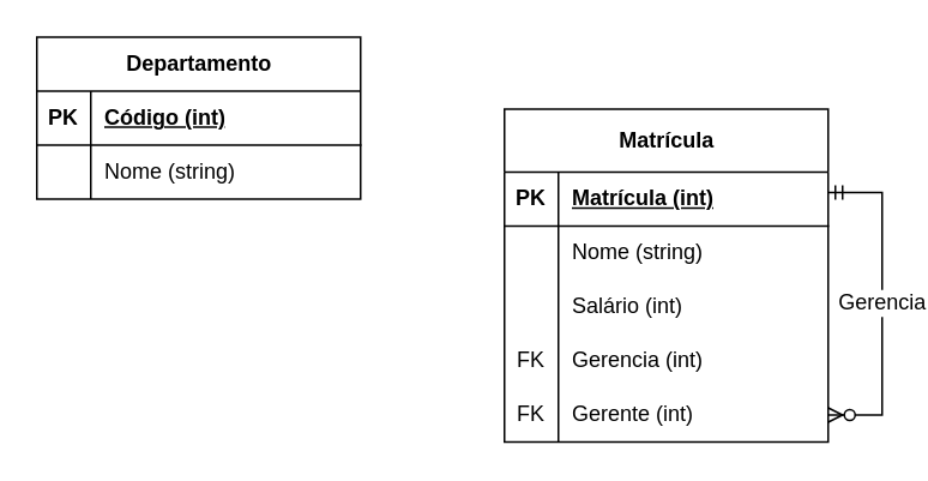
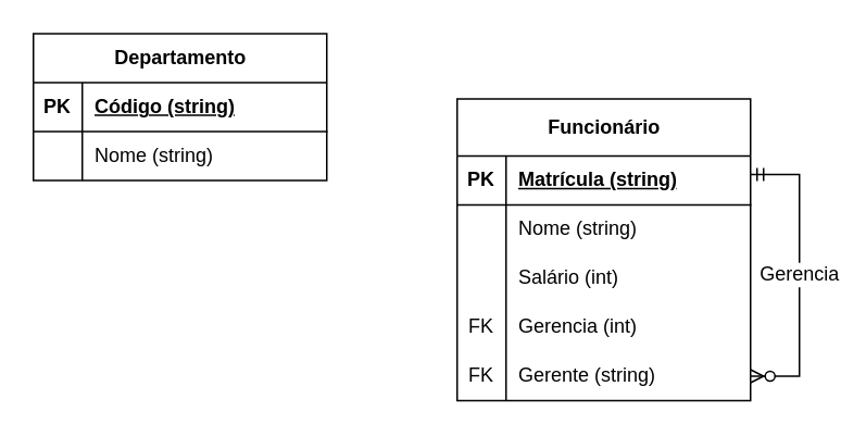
  <mxCell id="0" />
  <mxCell id="1" parent="0" />
  <mxCell id="2" value="Departamento" style="shape=table;startSize=30;container=1;collapsible=1;childLayout=tableLayout;fixedRows=1;rowLines=0;fontStyle=1;align=center;resizeLast=1;html=1;" parent="1" vertex="1"><mxGeometry x="20" y="20" width="180" height="90" as="geometry" /></mxCell>
  <mxCell id="3" value="" style="shape=tableRow;horizontal=0;startSize=0;swimlaneHead=0;swimlaneBody=0;fillColor=none;collapsible=0;dropTarget=0;points=[[0,0.5],[1,0.5]];portConstraint=eastwest;top=0;left=0;right=0;bottom=1;" parent="2" vertex="1"><mxGeometry y="30" width="180" height="30" as="geometry" /></mxCell>
  <mxCell id="4" value="PK" style="shape=partialRectangle;connectable=0;fillColor=none;top=0;left=0;bottom=0;right=0;fontStyle=1;overflow=hidden;whiteSpace=wrap;html=1;" parent="3" vertex="1"><mxGeometry width="30" height="30" as="geometry"><mxRectangle width="30" height="30" as="alternateBounds" /></mxGeometry></mxCell>
- <mxCell id="5" value="Código (int)" style="shape=partialRectangle;connectable=0;fillColor=none;top=0;left=0;bottom=0;right=0;align=left;spacingLeft=6;fontStyle=5;overflow=hidden;whiteSpace=wrap;html=1;" parent="3" vertex="1"><mxGeometry x="30" width="150" height="30" as="geometry"><mxRectangle width="150" height="30" as="alternateBounds" /></mxGeometry></mxCell>
+ <mxCell id="5" value="Código (string)" style="shape=partialRectangle;connectable=0;fillColor=none;top=0;left=0;bottom=0;right=0;align=left;spacingLeft=6;fontStyle=5;overflow=hidden;whiteSpace=wrap;html=1;" parent="3" vertex="1"><mxGeometry x="30" width="150" height="30" as="geometry"><mxRectangle width="150" height="30" as="alternateBounds" /></mxGeometry></mxCell>
  <mxCell id="6" value="" style="shape=tableRow;horizontal=0;startSize=0;swimlaneHead=0;swimlaneBody=0;fillColor=none;collapsible=0;dropTarget=0;points=[[0,0.5],[1,0.5]];portConstraint=eastwest;top=0;left=0;right=0;bottom=0;" parent="2" vertex="1"><mxGeometry y="60" width="180" height="30" as="geometry" /></mxCell>
  <mxCell id="7" value="" style="shape=partialRectangle;connectable=0;fillColor=none;top=0;left=0;bottom=0;right=0;editable=1;overflow=hidden;whiteSpace=wrap;html=1;" parent="6" vertex="1"><mxGeometry width="30" height="30" as="geometry"><mxRectangle width="30" height="30" as="alternateBounds" /></mxGeometry></mxCell>
  <mxCell id="8" value="Nome (string)" style="shape=partialRectangle;connectable=0;fillColor=none;top=0;left=0;bottom=0;right=0;align=left;spacingLeft=6;overflow=hidden;whiteSpace=wrap;html=1;" parent="6" vertex="1"><mxGeometry x="30" width="150" height="30" as="geometry"><mxRectangle width="150" height="30" as="alternateBounds" /></mxGeometry></mxCell>
- <mxCell id="9" value="Matrícula" style="shape=table;startSize=35;container=1;collapsible=1;childLayout=tableLayout;fixedRows=1;rowLines=0;fontStyle=1;align=center;resizeLast=1;html=1;" parent="1" vertex="1"><mxGeometry x="280" y="60" width="180" height="185" as="geometry"><mxRectangle x="360" y="200" width="110" height="35" as="alternateBounds" /></mxGeometry></mxCell>
+ <mxCell id="9" value="Funcionário" style="shape=table;startSize=35;container=1;collapsible=1;childLayout=tableLayout;fixedRows=1;rowLines=0;fontStyle=1;align=center;resizeLast=1;html=1;" parent="1" vertex="1"><mxGeometry x="280" y="60" width="180" height="185" as="geometry"><mxRectangle x="360" y="200" width="110" height="35" as="alternateBounds" /></mxGeometry></mxCell>
  <mxCell id="10" value="" style="shape=tableRow;horizontal=0;startSize=0;swimlaneHead=0;swimlaneBody=0;fillColor=none;collapsible=0;dropTarget=0;points=[[0,0.5],[1,0.5]];portConstraint=eastwest;top=0;left=0;right=0;bottom=1;" parent="9" vertex="1"><mxGeometry y="35" width="180" height="30" as="geometry" /></mxCell>
  <mxCell id="11" value="PK" style="shape=partialRectangle;connectable=0;fillColor=none;top=0;left=0;bottom=0;right=0;fontStyle=1;overflow=hidden;whiteSpace=wrap;html=1;" parent="10" vertex="1"><mxGeometry width="30" height="30" as="geometry"><mxRectangle width="30" height="30" as="alternateBounds" /></mxGeometry></mxCell>
- <mxCell id="12" value="Matrícula (int)" style="shape=partialRectangle;connectable=0;fillColor=none;top=0;left=0;bottom=0;right=0;align=left;spacingLeft=6;fontStyle=5;overflow=hidden;whiteSpace=wrap;html=1;" parent="10" vertex="1"><mxGeometry x="30" width="150" height="30" as="geometry"><mxRectangle width="150" height="30" as="alternateBounds" /></mxGeometry></mxCell>
+ <mxCell id="12" value="Matrícula (string)" style="shape=partialRectangle;connectable=0;fillColor=none;top=0;left=0;bottom=0;right=0;align=left;spacingLeft=6;fontStyle=5;overflow=hidden;whiteSpace=wrap;html=1;" parent="10" vertex="1"><mxGeometry x="30" width="150" height="30" as="geometry"><mxRectangle width="150" height="30" as="alternateBounds" /></mxGeometry></mxCell>
  <mxCell id="13" value="" style="shape=tableRow;horizontal=0;startSize=0;swimlaneHead=0;swimlaneBody=0;fillColor=none;collapsible=0;dropTarget=0;points=[[0,0.5],[1,0.5]];portConstraint=eastwest;top=0;left=0;right=0;bottom=0;" parent="9" vertex="1"><mxGeometry y="65" width="180" height="30" as="geometry" /></mxCell>
  <mxCell id="14" value="" style="shape=partialRectangle;connectable=0;fillColor=none;top=0;left=0;bottom=0;right=0;editable=1;overflow=hidden;whiteSpace=wrap;html=1;" parent="13" vertex="1"><mxGeometry width="30" height="30" as="geometry"><mxRectangle width="30" height="30" as="alternateBounds" /></mxGeometry></mxCell>
  <mxCell id="15" value="Nome (string)" style="shape=partialRectangle;connectable=0;fillColor=none;top=0;left=0;bottom=0;right=0;align=left;spacingLeft=6;overflow=hidden;whiteSpace=wrap;html=1;" parent="13" vertex="1"><mxGeometry x="30" width="150" height="30" as="geometry"><mxRectangle width="150" height="30" as="alternateBounds" /></mxGeometry></mxCell>
  <mxCell id="16" value="" style="shape=tableRow;horizontal=0;startSize=0;swimlaneHead=0;swimlaneBody=0;fillColor=none;collapsible=0;dropTarget=0;points=[[0,0.5],[1,0.5]];portConstraint=eastwest;top=0;left=0;right=0;bottom=0;" parent="9" vertex="1"><mxGeometry y="95" width="180" height="30" as="geometry" /></mxCell>
  <mxCell id="17" value="" style="shape=partialRectangle;connectable=0;fillColor=none;top=0;left=0;bottom=0;right=0;editable=1;overflow=hidden;whiteSpace=wrap;html=1;" parent="16" vertex="1"><mxGeometry width="30" height="30" as="geometry"><mxRectangle width="30" height="30" as="alternateBounds" /></mxGeometry></mxCell>
  <mxCell id="18" value="Salário (int)" style="shape=partialRectangle;connectable=0;fillColor=none;top=0;left=0;bottom=0;right=0;align=left;spacingLeft=6;overflow=hidden;whiteSpace=wrap;html=1;" parent="16" vertex="1"><mxGeometry x="30" width="150" height="30" as="geometry"><mxRectangle width="150" height="30" as="alternateBounds" /></mxGeometry></mxCell>
  <mxCell id="19" value="" style="shape=tableRow;horizontal=0;startSize=0;swimlaneHead=0;swimlaneBody=0;fillColor=none;collapsible=0;dropTarget=0;points=[[0,0.5],[1,0.5]];portConstraint=eastwest;top=0;left=0;right=0;bottom=0;" vertex="1" parent="9"><mxGeometry y="125" width="180" height="30" as="geometry" /></mxCell>
  <mxCell id="20" value="FK" style="shape=partialRectangle;connectable=0;fillColor=none;top=0;left=0;bottom=0;right=0;fontStyle=0;overflow=hidden;whiteSpace=wrap;html=1;" vertex="1" parent="19"><mxGeometry width="30" height="30" as="geometry"><mxRectangle width="30" height="30" as="alternateBounds" /></mxGeometry></mxCell>
  <mxCell id="21" value="Gerencia (int)" style="shape=partialRectangle;connectable=0;fillColor=none;top=0;left=0;bottom=0;right=0;align=left;spacingLeft=6;fontStyle=0;overflow=hidden;whiteSpace=wrap;html=1;" vertex="1" parent="19"><mxGeometry x="30" width="150" height="30" as="geometry"><mxRectangle width="150" height="30" as="alternateBounds" /></mxGeometry></mxCell>
  <mxCell id="22" value="" style="shape=tableRow;horizontal=0;startSize=0;swimlaneHead=0;swimlaneBody=0;fillColor=none;collapsible=0;dropTarget=0;points=[[0,0.5],[1,0.5]];portConstraint=eastwest;top=0;left=0;right=0;bottom=0;" vertex="1" parent="9"><mxGeometry y="155" width="180" height="30" as="geometry" /></mxCell>
  <mxCell id="23" value="FK" style="shape=partialRectangle;connectable=0;fillColor=none;top=0;left=0;bottom=0;right=0;fontStyle=0;overflow=hidden;whiteSpace=wrap;html=1;" vertex="1" parent="22"><mxGeometry width="30" height="30" as="geometry"><mxRectangle width="30" height="30" as="alternateBounds" /></mxGeometry></mxCell>
- <mxCell id="24" value="Gerente (int)" style="shape=partialRectangle;connectable=0;fillColor=none;top=0;left=0;bottom=0;right=0;align=left;spacingLeft=6;fontStyle=0;overflow=hidden;whiteSpace=wrap;html=1;" vertex="1" parent="22"><mxGeometry x="30" width="150" height="30" as="geometry"><mxRectangle width="150" height="30" as="alternateBounds" /></mxGeometry></mxCell>
+ <mxCell id="24" value="Gerente (string)" style="shape=partialRectangle;connectable=0;fillColor=none;top=0;left=0;bottom=0;right=0;align=left;spacingLeft=6;fontStyle=0;overflow=hidden;whiteSpace=wrap;html=1;" vertex="1" parent="22"><mxGeometry x="30" width="150" height="30" as="geometry"><mxRectangle width="150" height="30" as="alternateBounds" /></mxGeometry></mxCell>
  <mxCell id="25" value="Gerencia" style="edgeStyle=entityRelationEdgeStyle;fontSize=12;html=1;endArrow=ERzeroToMany;startArrow=ERmandOne;rounded=0;exitX=1;exitY=0.25;exitDx=0;exitDy=0;entryX=1;entryY=0.5;entryDx=0;entryDy=0;" parent="9" source="9" target="22" edge="1"><mxGeometry width="100" height="100" relative="1" as="geometry"><mxPoint x="240" y="90" as="sourcePoint" /><mxPoint x="340" y="-10" as="targetPoint" /><Array as="points"><mxPoint x="230" y="120" /></Array></mxGeometry></mxCell>
